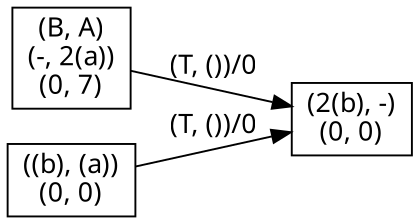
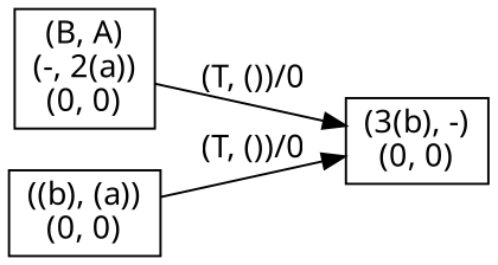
  digraph {
    fontname="Noto Sans"
    rankdir=LR
    node [fontname="Noto Sans" shape=box]
    edge [fontname="Noto Sans"]
-   n1 [label="(B, A)\n(-, 2(a))\n(0, 7)"]
-   n2 [label="(2(b), -)\n(0, 0)"]
+   n1 [label="(B, A)\n(-, 2(a))\n(0, 0)"]
+   n2 [label="(3(b), -)\n(0, 0)"]
    n3 [label="((b), (a))\n(0, 0)"]
    n1 -> n2 [label="(T, ())/0"]
    n3 -> n2 [label="(T, ())/0"]
  }
